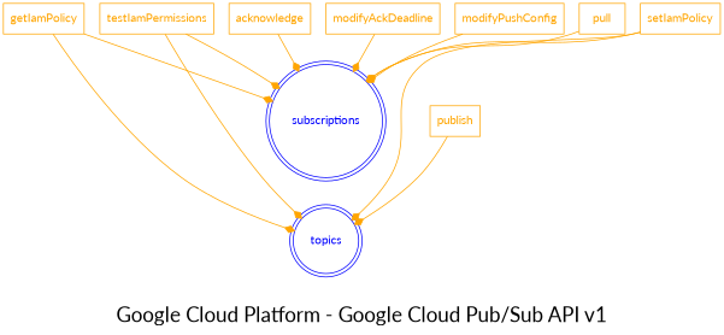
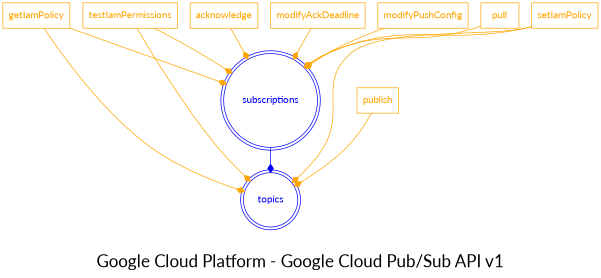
  digraph {
    fontsize=24
    label="Google Cloud Platform - Google Cloud Pub/Sub API v1"
    splines=true
    fontname=Lato
    node [color=orange fontcolor=orange shape=box fontname=Lato]
    edge [arrowhead=diamond arrowtail=none color=orange fontcolor=orange fontname=Lato]
    topics [color=blue fontcolor=blue shape=doublecircle]
    subscriptions [color=blue fontcolor=blue shape=doublecircle]
    publish
    getIamPolicy
    testIamPermissions
    setIamPolicy
    pull
    acknowledge
    modifyAckDeadline
    modifyPushConfig
+   subscriptions -> topics [color=blue fontcolor=blue]
    publish -> topics
    getIamPolicy -> topics
    getIamPolicy -> subscriptions
    testIamPermissions -> topics
    testIamPermissions -> subscriptions
    setIamPolicy -> topics
    setIamPolicy -> subscriptions
    pull -> subscriptions
    acknowledge -> subscriptions
    modifyAckDeadline -> subscriptions
    modifyPushConfig -> subscriptions
  }
